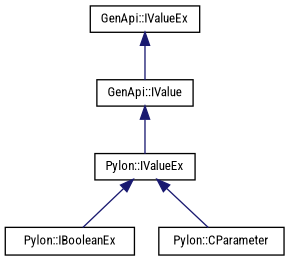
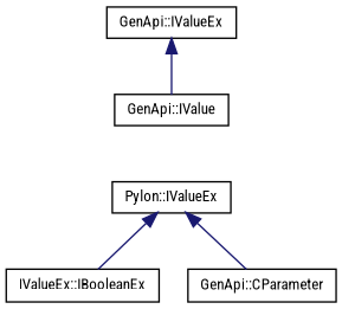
  digraph {
    fontname="Roboto Condensed"
    node [color=black fillcolor=white fontname="Roboto Condensed" fontsize=10 shape=record style=filled]
    edge [color=midnightblue dir=back fontname="Roboto Condensed" fontsize=10 labelfontname=Helvetica labelfontsize=10 style=solid]
-   n1 [height=0.2 label="Pylon::IBooleanEx" width=0.4]
+   n1 [height=0.2 label="IValueEx::IBooleanEx" width=0.4]
    n2 [height=0.2 label="GenApi::IValue" width=0.4]
    n3 [height=0.2 label="Pylon::IValueEx" width=0.4]
-   n4 [height=0.2 label="Pylon::CParameter" width=0.4]
+   n4 [height=0.2 label="GenApi::CParameter" width=0.4]
    n5 [height=0.2 label="GenApi::IValueEx" width=0.4]
-   n2 -> n3
    n3 -> n1
    n3 -> n4
    n5 -> n2
  }
